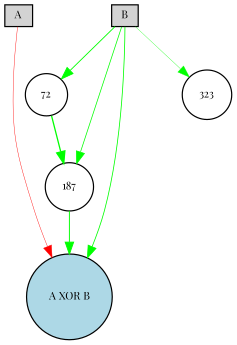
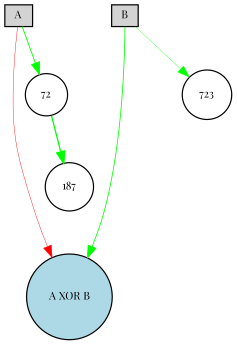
  digraph {
    fontname="Playfair Display"
    node [fillcolor=white fontname="Playfair Display" fontsize=9 shape=circle style=filled]
    edge [color=green fontname="Playfair Display" style=solid]
    A [fillcolor=lightgray height=0.2 shape=box width=0.2]
    "A XOR B" [fillcolor=lightblue height=0.2 width=0.2]
    72 [height=0.2 width=0.2]
    n4 [height=0.2 label=187 width=0.2]
    B [fillcolor=lightgray height=0.2 shape=box width=0.2]
-   323 [height=0.2 width=0.2]
+   323 [height=0.2 width=0.2 label=723]
    A -> "A XOR B" [color=red penwidth=0.33296891265932527]
-   B -> 72 [penwidth=0.7197473918061831]
+   A -> 72 [penwidth=0.7197473918061831]
    72 -> n4 [penwidth=1.0577113827903488]
-   n4 -> "A XOR B" [penwidth=0.7811808807953148]
    B -> "A XOR B" [penwidth=0.6580610001151488]
-   B -> n4 [penwidth=0.6105242297451523]
    B -> 323 [penwidth=0.2519549031917769]
  }
